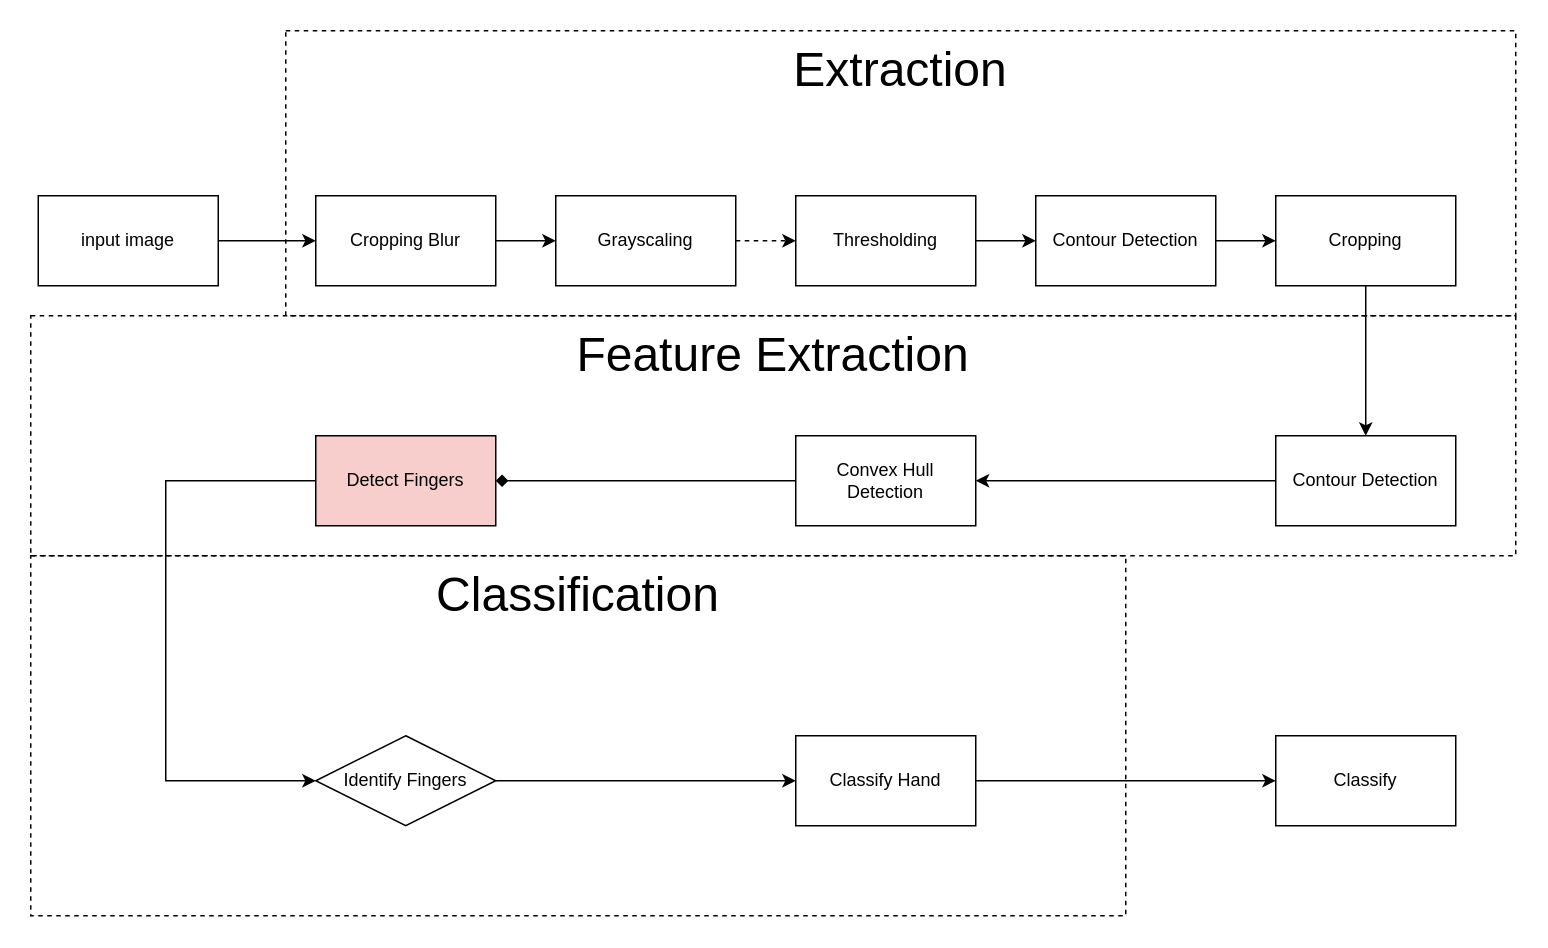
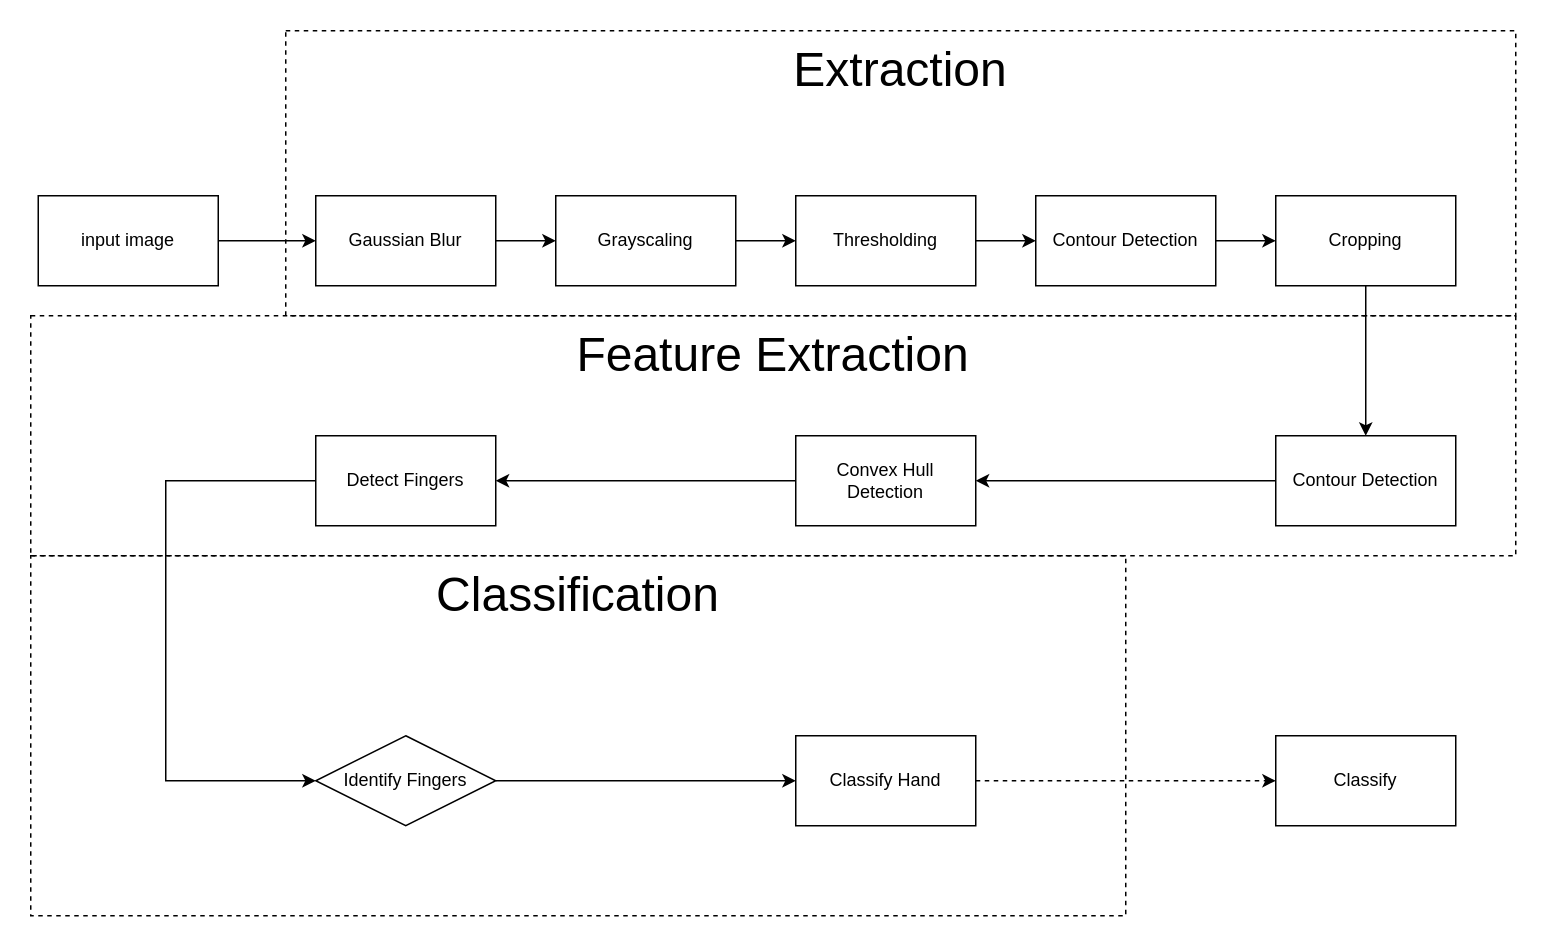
  <mxCell id="0" />
  <mxCell id="1" parent="0" />
  <mxCell id="2" style="edgeStyle=orthogonalEdgeStyle;rounded=0;orthogonalLoop=1;jettySize=auto;html=1;entryX=0;entryY=0.5;entryDx=0;entryDy=0;fontSize=32;" edge="1" parent="1" source="3" target="6"><mxGeometry relative="1" as="geometry" /></mxCell>
  <mxCell id="3" value="input image" style="rounded=0;whiteSpace=wrap;html=1;" vertex="1" parent="1"><mxGeometry x="25" y="130" width="120" height="60" as="geometry" /></mxCell>
  <mxCell id="4" value="Classify" style="rounded=0;whiteSpace=wrap;html=1;" vertex="1" parent="1"><mxGeometry x="850" y="490" width="120" height="60" as="geometry" /></mxCell>
  <mxCell id="5" style="edgeStyle=orthogonalEdgeStyle;rounded=0;orthogonalLoop=1;jettySize=auto;html=1;entryX=0;entryY=0.5;entryDx=0;entryDy=0;fontSize=32;" edge="1" parent="1" source="6" target="8"><mxGeometry relative="1" as="geometry" /></mxCell>
- <mxCell id="6" value="Cropping Blur" style="rounded=0;whiteSpace=wrap;html=1;" vertex="1" parent="1"><mxGeometry x="210" y="130" width="120" height="60" as="geometry" /></mxCell>
- <mxCell id="7" style="edgeStyle=orthogonalEdgeStyle;rounded=0;orthogonalLoop=1;jettySize=auto;html=1;entryX=0;entryY=0.5;entryDx=0;entryDy=0;fontSize=32;dashed=1;" edge="1" parent="1" source="8" target="10"><mxGeometry relative="1" as="geometry" /></mxCell>
+ <mxCell id="6" value="Gaussian Blur" style="rounded=0;whiteSpace=wrap;html=1;" vertex="1" parent="1"><mxGeometry x="210" y="130" width="120" height="60" as="geometry" /></mxCell>
+ <mxCell id="7" style="edgeStyle=orthogonalEdgeStyle;rounded=0;orthogonalLoop=1;jettySize=auto;html=1;entryX=0;entryY=0.5;entryDx=0;entryDy=0;fontSize=32;" edge="1" parent="1" source="8" target="10"><mxGeometry relative="1" as="geometry" /></mxCell>
  <mxCell id="8" value="Grayscaling" style="rounded=0;whiteSpace=wrap;html=1;" vertex="1" parent="1"><mxGeometry x="370" y="130" width="120" height="60" as="geometry" /></mxCell>
  <mxCell id="9" style="edgeStyle=orthogonalEdgeStyle;rounded=0;orthogonalLoop=1;jettySize=auto;html=1;entryX=0;entryY=0.5;entryDx=0;entryDy=0;fontSize=32;" edge="1" parent="1" source="10" target="12"><mxGeometry relative="1" as="geometry" /></mxCell>
  <mxCell id="10" value="Thresholding" style="rounded=0;whiteSpace=wrap;html=1;" vertex="1" parent="1"><mxGeometry x="530" y="130" width="120" height="60" as="geometry" /></mxCell>
  <mxCell id="11" style="edgeStyle=orthogonalEdgeStyle;rounded=0;orthogonalLoop=1;jettySize=auto;html=1;entryX=0;entryY=0.5;entryDx=0;entryDy=0;fontSize=32;" edge="1" parent="1" source="12" target="14"><mxGeometry relative="1" as="geometry" /></mxCell>
  <mxCell id="12" value="Contour Detection" style="rounded=0;whiteSpace=wrap;html=1;" vertex="1" parent="1"><mxGeometry x="690" y="130" width="120" height="60" as="geometry" /></mxCell>
  <mxCell id="13" style="edgeStyle=orthogonalEdgeStyle;rounded=0;orthogonalLoop=1;jettySize=auto;html=1;entryX=0.5;entryY=0;entryDx=0;entryDy=0;fontSize=32;" edge="1" parent="1" source="14" target="16"><mxGeometry relative="1" as="geometry" /></mxCell>
  <mxCell id="14" value="Cropping" style="rounded=0;whiteSpace=wrap;html=1;" vertex="1" parent="1"><mxGeometry x="850" y="130" width="120" height="60" as="geometry" /></mxCell>
  <mxCell id="15" style="edgeStyle=orthogonalEdgeStyle;rounded=0;orthogonalLoop=1;jettySize=auto;html=1;entryX=1;entryY=0.5;entryDx=0;entryDy=0;fontSize=32;" edge="1" parent="1" source="16" target="18"><mxGeometry relative="1" as="geometry" /></mxCell>
  <mxCell id="16" value="Contour Detection" style="rounded=0;whiteSpace=wrap;html=1;" vertex="1" parent="1"><mxGeometry x="850" y="290" width="120" height="60" as="geometry" /></mxCell>
- <mxCell id="17" style="edgeStyle=orthogonalEdgeStyle;rounded=0;orthogonalLoop=1;jettySize=auto;html=1;entryX=1;entryY=0.5;entryDx=0;entryDy=0;fontSize=32;endArrow=diamond;" edge="1" parent="1" source="18" target="20"><mxGeometry relative="1" as="geometry" /></mxCell>
+ <mxCell id="17" style="edgeStyle=orthogonalEdgeStyle;rounded=0;orthogonalLoop=1;jettySize=auto;html=1;entryX=1;entryY=0.5;entryDx=0;entryDy=0;fontSize=32;" edge="1" parent="1" source="18" target="20"><mxGeometry relative="1" as="geometry" /></mxCell>
  <mxCell id="18" value="Convex Hull Detection" style="rounded=0;whiteSpace=wrap;html=1;" vertex="1" parent="1"><mxGeometry x="530" y="290" width="120" height="60" as="geometry" /></mxCell>
  <mxCell id="19" style="edgeStyle=orthogonalEdgeStyle;rounded=0;orthogonalLoop=1;jettySize=auto;html=1;entryX=0;entryY=0.5;entryDx=0;entryDy=0;fontSize=32;" edge="1" parent="1" source="20" target="22"><mxGeometry relative="1" as="geometry"><Array as="points"><mxPoint x="110" y="320" /><mxPoint x="110" y="520" /></Array></mxGeometry></mxCell>
- <mxCell id="20" value="Detect Fingers" style="rounded=0;whiteSpace=wrap;html=1;fillColor=#f8cecc;" vertex="1" parent="1"><mxGeometry x="210" y="290" width="120" height="60" as="geometry" /></mxCell>
+ <mxCell id="20" value="Detect Fingers" style="rounded=0;whiteSpace=wrap;html=1;" vertex="1" parent="1"><mxGeometry x="210" y="290" width="120" height="60" as="geometry" /></mxCell>
  <mxCell id="21" style="edgeStyle=orthogonalEdgeStyle;rounded=0;orthogonalLoop=1;jettySize=auto;html=1;entryX=0;entryY=0.5;entryDx=0;entryDy=0;fontSize=32;" edge="1" parent="1" source="22" target="24"><mxGeometry relative="1" as="geometry" /></mxCell>
  <mxCell id="22" value="Identify Fingers" style="rhombus;whiteSpace=wrap;html=1;" vertex="1" parent="1"><mxGeometry x="210" y="490" width="120" height="60" as="geometry" /></mxCell>
- <mxCell id="23" style="edgeStyle=orthogonalEdgeStyle;rounded=0;orthogonalLoop=1;jettySize=auto;html=1;fontSize=32;" edge="1" parent="1" source="24" target="4"><mxGeometry relative="1" as="geometry" /></mxCell>
+ <mxCell id="23" style="edgeStyle=orthogonalEdgeStyle;rounded=0;orthogonalLoop=1;jettySize=auto;html=1;fontSize=32;dashed=1;" edge="1" parent="1" source="24" target="4"><mxGeometry relative="1" as="geometry" /></mxCell>
  <mxCell id="24" value="Classify Hand" style="rounded=0;whiteSpace=wrap;html=1;" vertex="1" parent="1"><mxGeometry x="530" y="490" width="120" height="60" as="geometry" /></mxCell>
  <mxCell id="25" value="Extraction" style="rounded=0;whiteSpace=wrap;html=1;fontSize=32;fillColor=none;verticalAlign=top;dashed=1;" vertex="1" parent="1"><mxGeometry x="190" y="20" width="820" height="190" as="geometry" /></mxCell>
  <mxCell id="26" value="Feature Extraction" style="rounded=0;whiteSpace=wrap;html=1;fontSize=32;fillColor=none;verticalAlign=top;dashed=1;" vertex="1" parent="1"><mxGeometry x="20" y="210" width="990" height="160" as="geometry" /></mxCell>
  <mxCell id="27" value="Classification" style="rounded=0;whiteSpace=wrap;html=1;fontSize=32;fillColor=none;verticalAlign=top;dashed=1;" vertex="1" parent="1"><mxGeometry x="20" y="370" width="730" height="240" as="geometry" /></mxCell>
